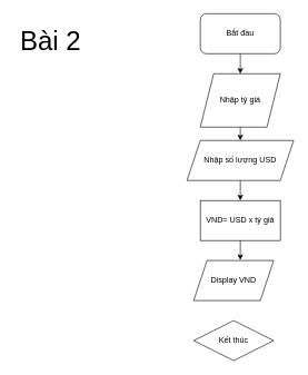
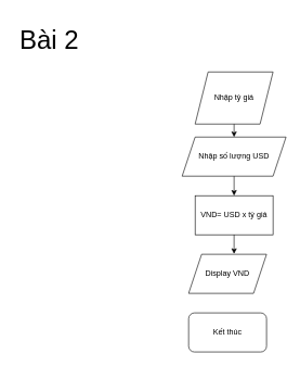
  <mxCell id="0" />
  <mxCell id="1" parent="0" />
- <mxCell id="2" value="Bắt đầu" style="rounded=1;whiteSpace=wrap;html=1;" vertex="1" parent="1"><mxGeometry x="300" y="20" width="120" height="60" as="geometry" /></mxCell>
  <mxCell id="3" value="Nhập tỷ giá" style="shape=parallelogram;perimeter=parallelogramPerimeter;whiteSpace=wrap;html=1;fixedSize=1;" vertex="1" parent="1"><mxGeometry x="300" y="110" width="120" height="80" as="geometry" /></mxCell>
  <mxCell id="4" value="Nhập số lượng USD&lt;br&gt;" style="shape=parallelogram;perimeter=parallelogramPerimeter;whiteSpace=wrap;html=1;fixedSize=1;" vertex="1" parent="1"><mxGeometry x="280" y="210" width="160" height="60" as="geometry" /></mxCell>
  <mxCell id="5" value="VND= USD x tỷ giá" style="rounded=0;whiteSpace=wrap;html=1;" vertex="1" parent="1"><mxGeometry x="300" y="300" width="120" height="60" as="geometry" /></mxCell>
  <mxCell id="6" value="Display VND" style="shape=parallelogram;perimeter=parallelogramPerimeter;whiteSpace=wrap;html=1;fixedSize=1;" vertex="1" parent="1"><mxGeometry x="290" y="390" width="120" height="60" as="geometry" /></mxCell>
- <mxCell id="7" value="Kết thúc" style="rhombus;whiteSpace=wrap;html=1;" vertex="1" parent="1"><mxGeometry x="290" y="480" width="120" height="60" as="geometry" /></mxCell>
- <mxCell id="8" value="" style="endArrow=classic;html=1;rounded=0;exitX=0.5;exitY=1;exitDx=0;exitDy=0;entryX=0.5;entryY=0;entryDx=0;entryDy=0;" edge="1" parent="1" source="2" target="3"><mxGeometry width="50" height="50" relative="1" as="geometry"><mxPoint x="360" y="220" as="sourcePoint" /><mxPoint x="410" y="170" as="targetPoint" /></mxGeometry></mxCell>
+ <mxCell id="7" value="Kết thúc" style="rounded=1;whiteSpace=wrap;html=1;" vertex="1" parent="1"><mxGeometry x="290" y="480" width="120" height="60" as="geometry" /></mxCell>
  <mxCell id="9" value="" style="endArrow=classic;html=1;rounded=0;exitX=0.5;exitY=1;exitDx=0;exitDy=0;" edge="1" parent="1" source="3" target="4"><mxGeometry width="50" height="50" relative="1" as="geometry"><mxPoint x="370" y="90" as="sourcePoint" /><mxPoint x="370" y="120" as="targetPoint" /></mxGeometry></mxCell>
  <mxCell id="10" value="" style="endArrow=classic;html=1;rounded=0;exitX=0.5;exitY=1;exitDx=0;exitDy=0;entryX=0.5;entryY=0;entryDx=0;entryDy=0;" edge="1" parent="1" source="4" target="5"><mxGeometry width="50" height="50" relative="1" as="geometry"><mxPoint x="370" y="180" as="sourcePoint" /><mxPoint x="370" y="220" as="targetPoint" /></mxGeometry></mxCell>
  <mxCell id="11" value="" style="endArrow=classic;html=1;rounded=0;entryX=0.583;entryY=-0.011;entryDx=0;entryDy=0;entryPerimeter=0;" edge="1" parent="1" target="6"><mxGeometry width="50" height="50" relative="1" as="geometry"><mxPoint x="360" y="360" as="sourcePoint" /><mxPoint x="380" y="230" as="targetPoint" /></mxGeometry></mxCell>
  <mxCell id="12" value="&lt;font style=&quot;font-size: 40px;&quot;&gt;Bài 2&lt;/font&gt;" style="text;html=1;align=center;verticalAlign=middle;resizable=0;points=[];autosize=1;strokeColor=none;fillColor=none;" vertex="1" parent="1"><mxGeometry x="20" y="45" width="110" height="30" as="geometry" /></mxCell>
